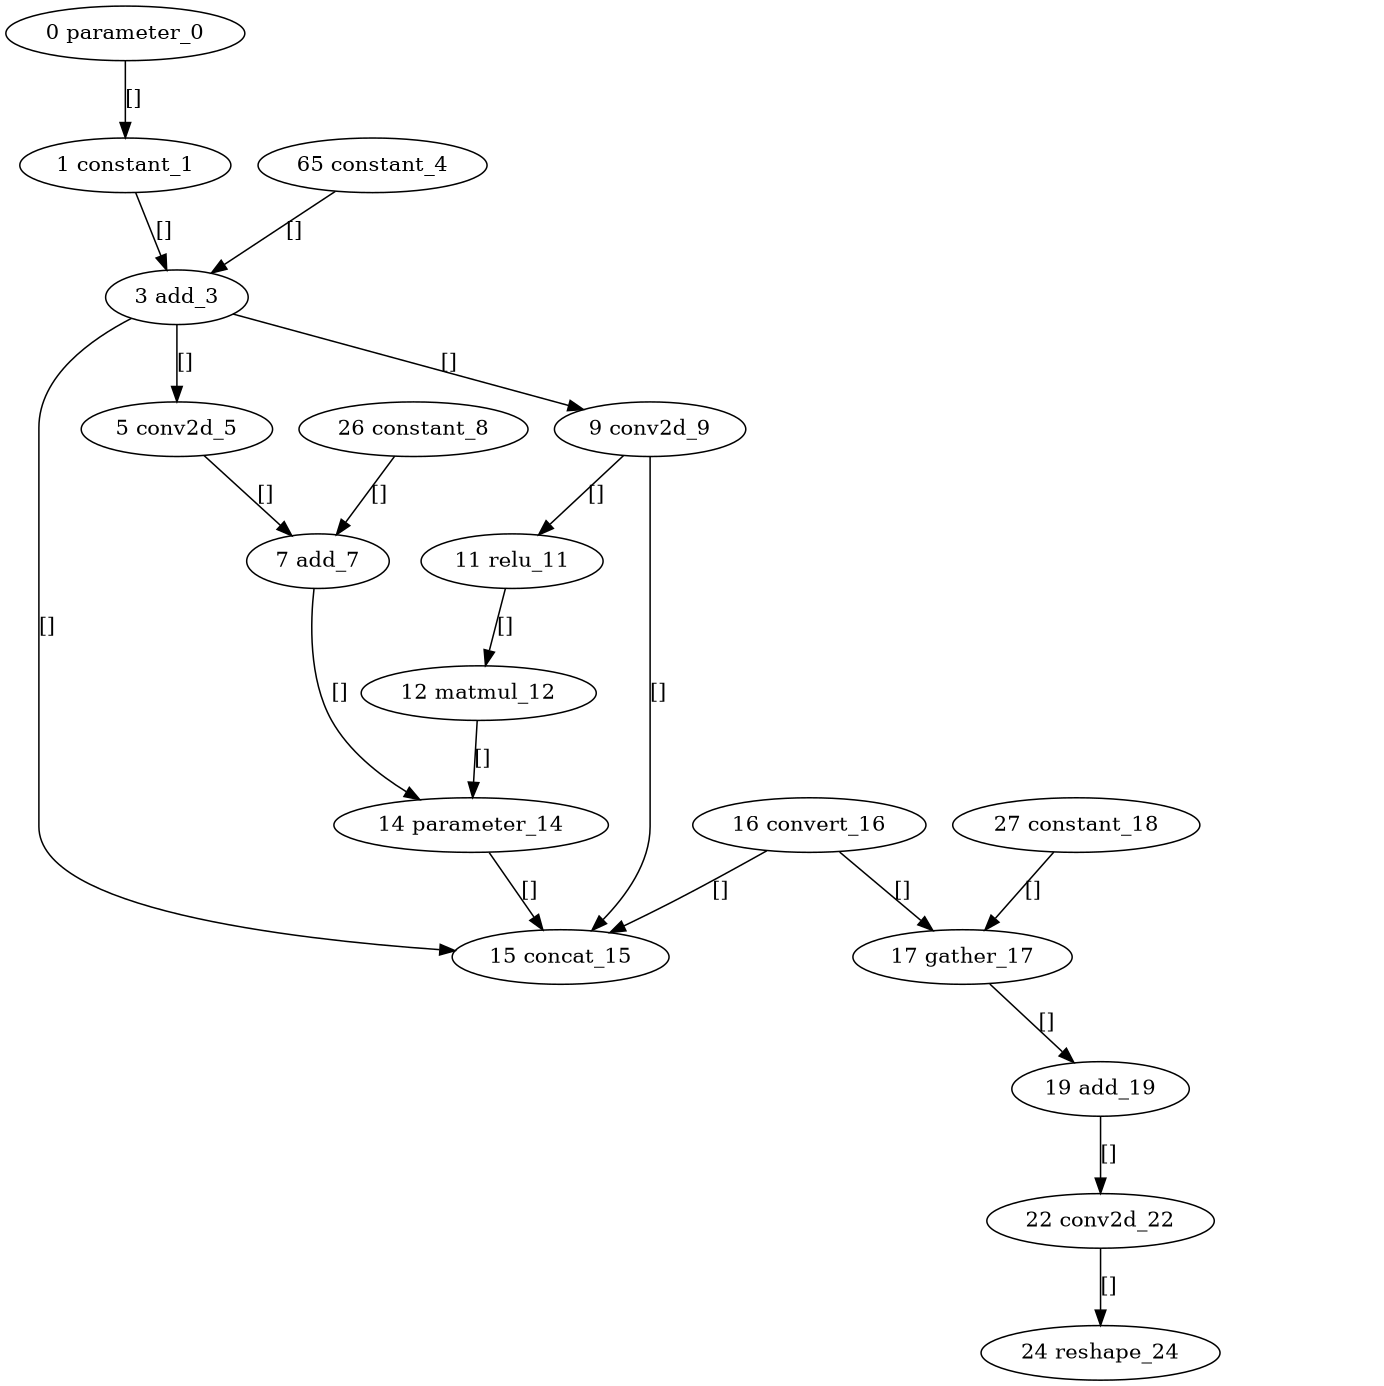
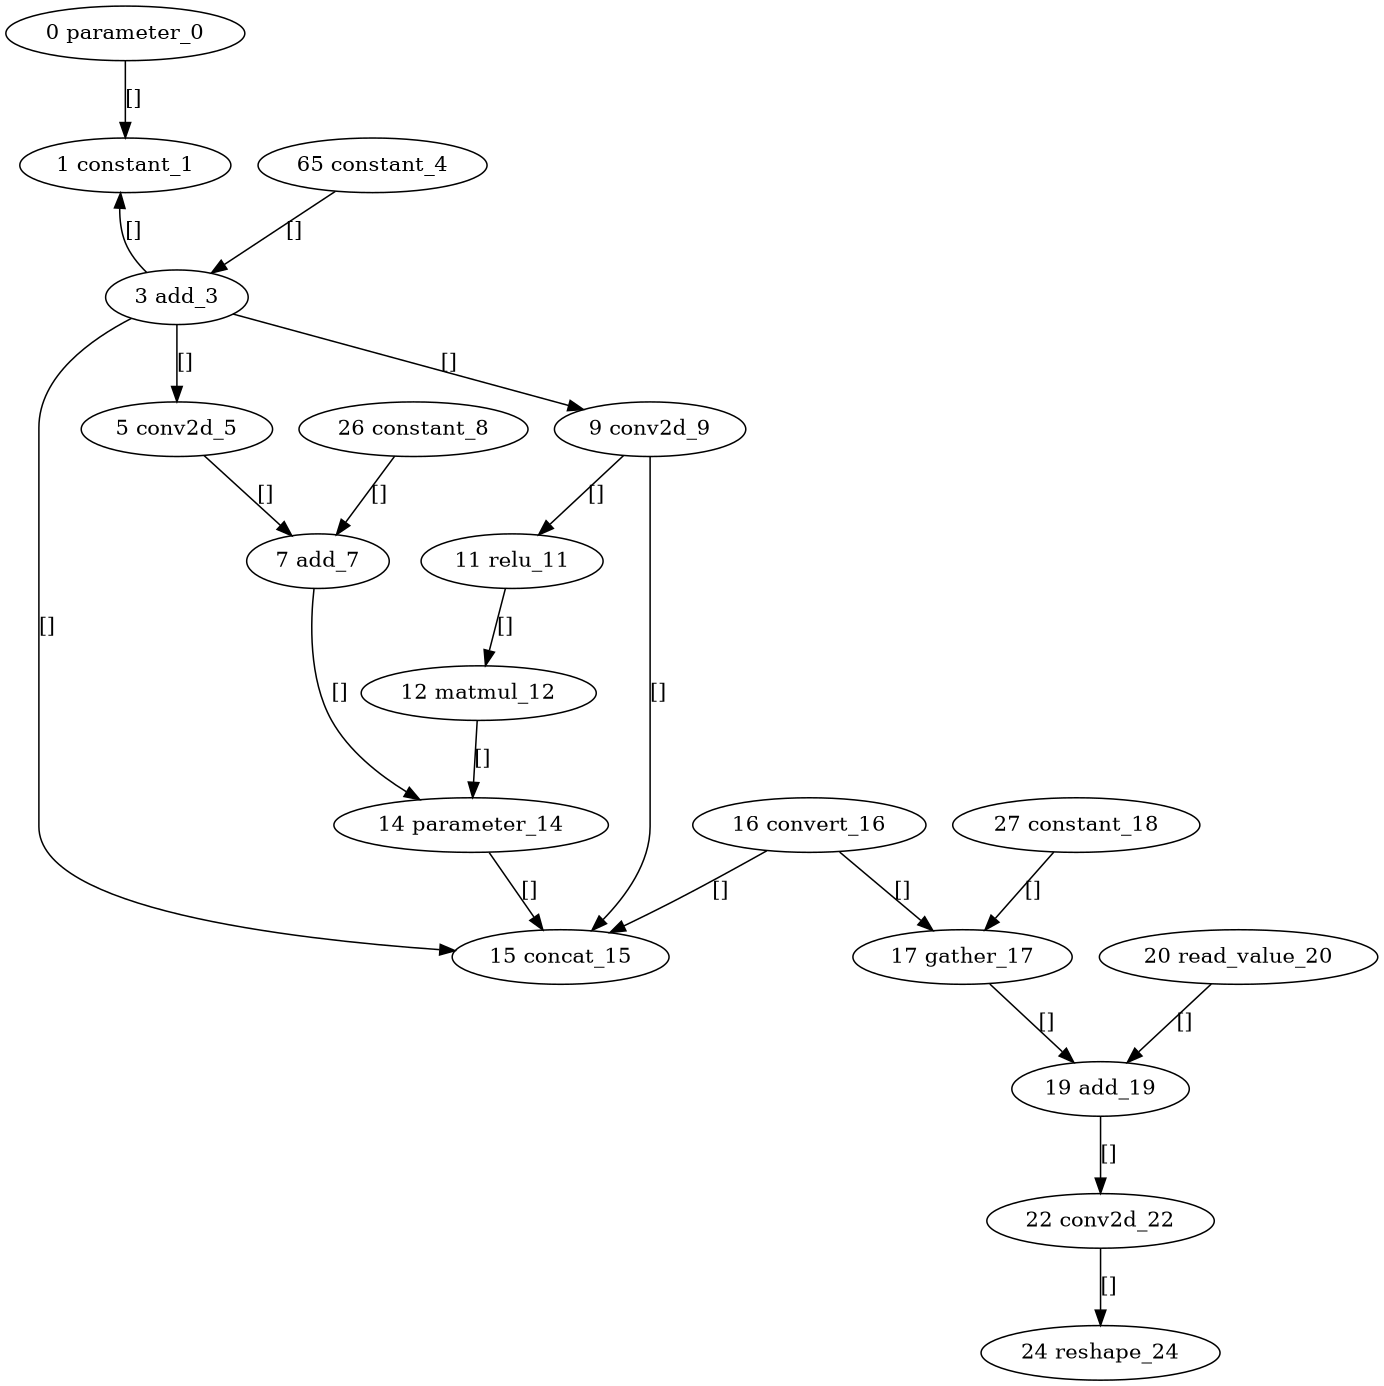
  strict digraph {
    node [type=add]
    edge [style=solid]
    "0 parameter_0" [type=parameter]
    n2 [label="1 constant_1" type=multiply]
    "3 add_3"
    "5 conv2d_5" [type=conv2d]
    "9 conv2d_9" [type=conv2d]
    "15 concat_15" [type=concat]
    "7 add_7"
    "11 relu_11" [type=relu]
    n9 [label="14 parameter_14" type=matmul]
    "12 matmul_12" [type=matmul]
    "16 convert_16" [type=convert]
    "17 gather_17" [type=gather]
    "19 add_19"
    "22 conv2d_22" [type=conv2d]
    "24 reshape_24" [type=reshape]
+   "20 read_value_20" [type=read_value]
    n17 [label="65 constant_4" type=constant]
    "26 constant_8" [type=constant]
    "27 constant_18" [type=constant]
    "0 parameter_0" -> n2 [label="[]"]
-   n2 -> "3 add_3" [label="[]"]
+   "3 add_3" -> n2 [label="[]"]
    "3 add_3" -> "5 conv2d_5" [label="[]"]
    "3 add_3" -> "9 conv2d_9" [label="[]"]
    "3 add_3" -> "15 concat_15" [label="[]"]
    "5 conv2d_5" -> "7 add_7" [label="[]"]
    "9 conv2d_9" -> "15 concat_15" [label="[]"]
    "9 conv2d_9" -> "11 relu_11" [label="[]"]
    "7 add_7" -> n9 [label="[]"]
    "11 relu_11" -> "12 matmul_12" [label="[]"]
    n9 -> "15 concat_15" [label="[]"]
    "12 matmul_12" -> n9 [label="[]"]
    "16 convert_16" -> "15 concat_15" [label="[]"]
    "16 convert_16" -> "17 gather_17" [label="[]"]
    "17 gather_17" -> "19 add_19" [label="[]"]
    "19 add_19" -> "22 conv2d_22" [label="[]"]
    "22 conv2d_22" -> "24 reshape_24" [label="[]"]
+   "20 read_value_20" -> "19 add_19" [label="[]"]
    n17 -> "3 add_3" [label="[]"]
    "26 constant_8" -> "7 add_7" [label="[]"]
    "27 constant_18" -> "17 gather_17" [label="[]"]
  }
